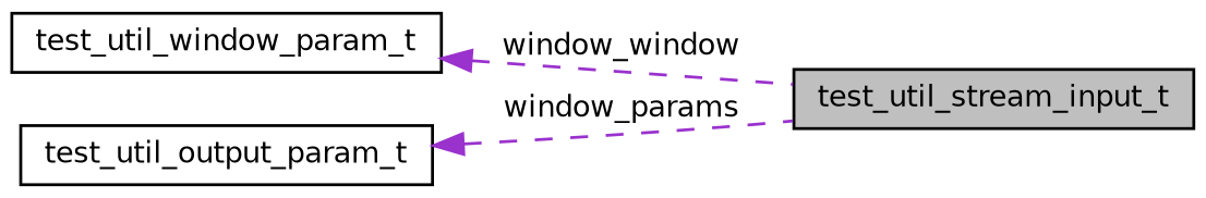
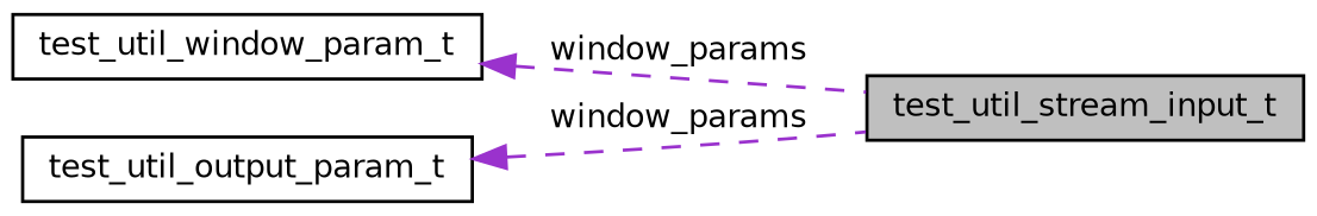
  digraph {
    rankdir=LR
    node [color=black fillcolor=white fontname=Helvetica fontsize=10 shape=record style=filled]
    edge [color=darkorchid3 dir=back fontname=Helvetica fontsize=10 labelfontname=Helvetica labelfontsize=10 style=dashed]
    n1 [fillcolor=grey75 fontcolor=black height=0.2 label=test_util_stream_input_t width=0.4]
    n2 [height=0.2 label=test_util_window_param_t width=0.4]
    n3 [height=0.2 label=test_util_output_param_t width=0.4]
-   n2 -> n1 [label=" window_window"]
+   n2 -> n1 [label=" window_params"]
    n3 -> n1 [label=" window_params"]
  }
